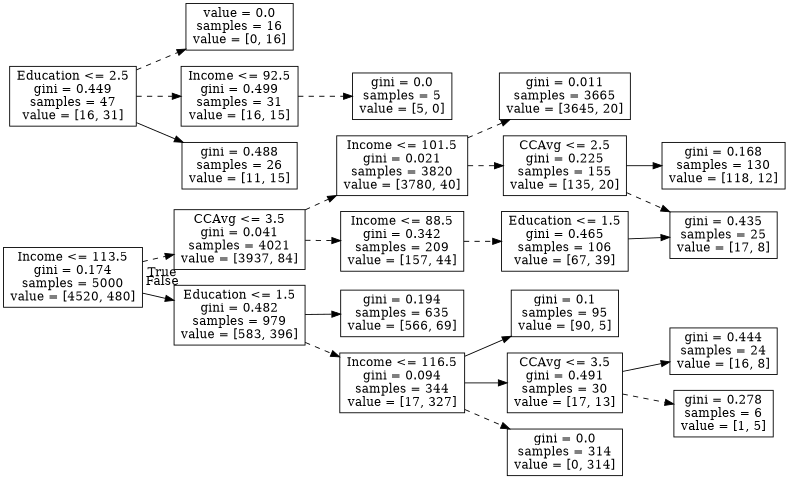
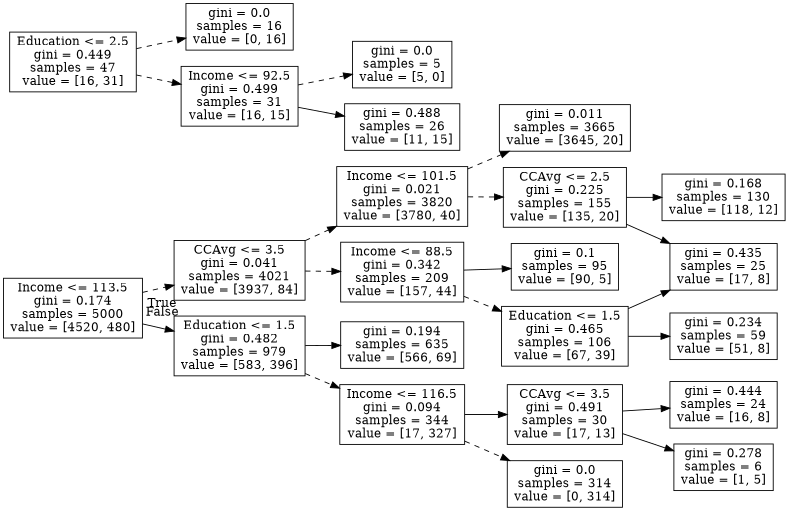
  digraph {
    rankdir=LR
    node [shape=box]
    edge [style=dashed]
    n1 [label="Income <= 113.5\ngini = 0.174\nsamples = 5000\nvalue = [4520, 480]"]
    n2 [label="CCAvg <= 3.5\ngini = 0.041\nsamples = 4021\nvalue = [3937, 84]"]
    n3 [label="Education <= 1.5\ngini = 0.482\nsamples = 979\nvalue = [583, 396]"]
    n4 [label="Income <= 101.5\ngini = 0.021\nsamples = 3820\nvalue = [3780, 40]"]
    n5 [label="Income <= 88.5\ngini = 0.342\nsamples = 209\nvalue = [157, 44]"]
    n6 [label="gini = 0.194\nsamples = 635\nvalue = [566, 69]"]
    n7 [label="Income <= 116.5\ngini = 0.094\nsamples = 344\nvalue = [17, 327]"]
    n8 [label="gini = 0.011\nsamples = 3665\nvalue = [3645, 20]"]
    n9 [label="CCAvg <= 2.5\ngini = 0.225\nsamples = 155\nvalue = [135, 20]"]
    n10 [label="gini = 0.1\nsamples = 95\nvalue = [90, 5]"]
    n11 [label="Education <= 1.5\ngini = 0.465\nsamples = 106\nvalue = [67, 39]"]
    n12 [label="gini = 0.168\nsamples = 130\nvalue = [118, 12]"]
    n13 [label="gini = 0.435\nsamples = 25\nvalue = [17, 8]"]
+   n14 [label="gini = 0.234\nsamples = 59\nvalue = [51, 8]"]
    n15 [label="Education <= 2.5\ngini = 0.449\nsamples = 47\nvalue = [16, 31]"]
-   n16 [label="value = 0.0\nsamples = 16\nvalue = [0, 16]"]
+   n16 [label="gini = 0.0\nsamples = 16\nvalue = [0, 16]"]
    n17 [label="Income <= 92.5\ngini = 0.499\nsamples = 31\nvalue = [16, 15]"]
    n18 [label="gini = 0.0\nsamples = 5\nvalue = [5, 0]"]
    n19 [label="gini = 0.488\nsamples = 26\nvalue = [11, 15]"]
    n20 [label="CCAvg <= 3.5\ngini = 0.491\nsamples = 30\nvalue = [17, 13]"]
    n21 [label="gini = 0.0\nsamples = 314\nvalue = [0, 314]"]
    n22 [label="gini = 0.444\nsamples = 24\nvalue = [16, 8]"]
    n23 [label="gini = 0.278\nsamples = 6\nvalue = [1, 5]"]
    n1 -> n2 [headlabel=True labelangle=45 labeldistance=2.5]
    n1 -> n3 [headlabel=False labelangle=-45 labeldistance=2.5 style=solid]
    n2 -> n4
    n2 -> n5
    n3 -> n6 [style=solid]
    n3 -> n7
    n4 -> n8
    n4 -> n9
-   n7 -> n10 [style=solid]
+   n5 -> n10 [style=solid]
    n5 -> n11
    n7 -> n20 [style=solid]
    n7 -> n21
    n9 -> n12 [style=solid]
-   n9 -> n13
+   n9 -> n13 [style=solid]
    n11 -> n13 [style=solid]
+   n11 -> n14 [style=solid]
    n15 -> n16
    n15 -> n17
    n17 -> n18
-   n15 -> n19 [style=solid]
+   n17 -> n19 [style=solid]
    n20 -> n22 [style=solid]
-   n20 -> n23
+   n20 -> n23 [style=solid]
  }
